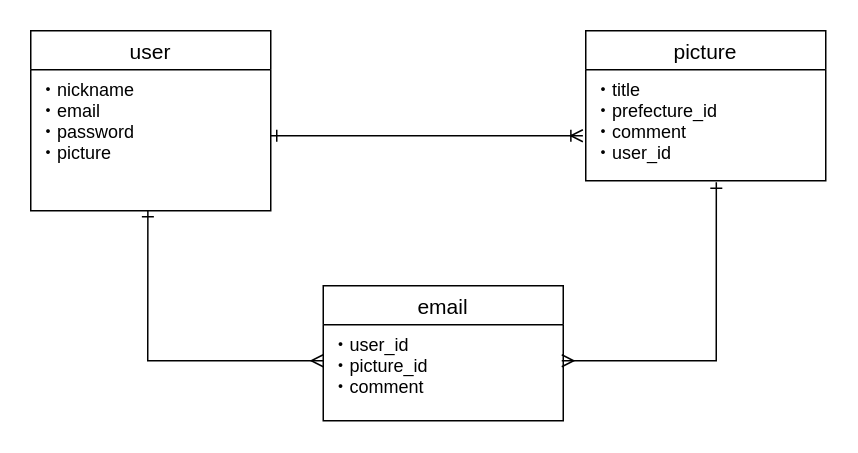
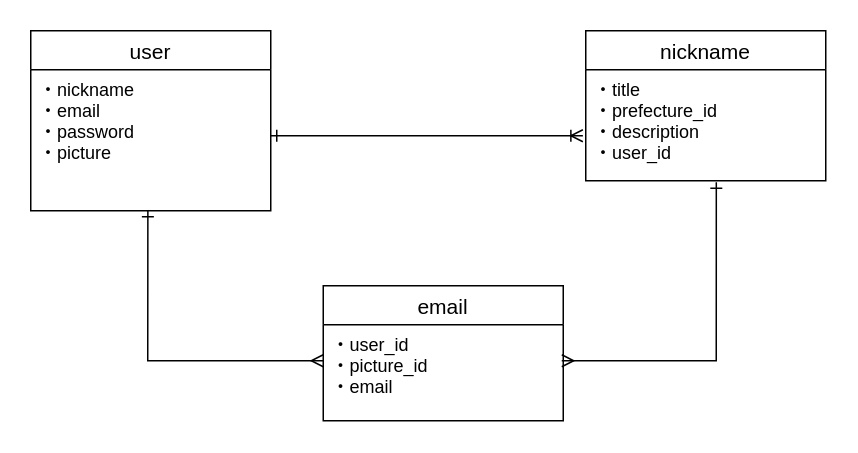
  <mxCell id="0" />
  <mxCell id="1" parent="0" />
  <mxCell id="2" value="user" style="swimlane;fontStyle=0;childLayout=stackLayout;horizontal=1;startSize=26;horizontalStack=0;resizeParent=1;resizeParentMax=0;resizeLast=0;collapsible=1;marginBottom=0;align=center;fontSize=14;" vertex="1" parent="1"><mxGeometry x="20" y="20" width="160" height="120" as="geometry" /></mxCell>
  <mxCell id="3" value="・nickname&#10;・email&#10;・password&#10;・picture" style="text;strokeColor=none;fillColor=none;spacingLeft=4;spacingRight=4;overflow=hidden;rotatable=0;points=[[0,0.5],[1,0.5]];portConstraint=eastwest;fontSize=12;" vertex="1" parent="2"><mxGeometry y="26" width="160" height="94" as="geometry" /></mxCell>
- <mxCell id="4" value="picture" style="swimlane;fontStyle=0;childLayout=stackLayout;horizontal=1;startSize=26;horizontalStack=0;resizeParent=1;resizeParentMax=0;resizeLast=0;collapsible=1;marginBottom=0;align=center;fontSize=14;" vertex="1" parent="1"><mxGeometry x="390" y="20" width="160" height="100" as="geometry" /></mxCell>
- <mxCell id="5" value="・title&#10;・prefecture_id&#10;・comment&#10;・user_id" style="text;strokeColor=none;fillColor=none;spacingLeft=4;spacingRight=4;overflow=hidden;rotatable=0;points=[[0,0.5],[1,0.5]];portConstraint=eastwest;fontSize=12;" vertex="1" parent="4"><mxGeometry y="26" width="160" height="74" as="geometry" /></mxCell>
+ <mxCell id="4" value="nickname" style="swimlane;fontStyle=0;childLayout=stackLayout;horizontal=1;startSize=26;horizontalStack=0;resizeParent=1;resizeParentMax=0;resizeLast=0;collapsible=1;marginBottom=0;align=center;fontSize=14;" vertex="1" parent="1"><mxGeometry x="390" y="20" width="160" height="100" as="geometry" /></mxCell>
+ <mxCell id="5" value="・title&#10;・prefecture_id&#10;・description&#10;・user_id" style="text;strokeColor=none;fillColor=none;spacingLeft=4;spacingRight=4;overflow=hidden;rotatable=0;points=[[0,0.5],[1,0.5]];portConstraint=eastwest;fontSize=12;" vertex="1" parent="4"><mxGeometry y="26" width="160" height="74" as="geometry" /></mxCell>
  <mxCell id="6" value="email" style="swimlane;fontStyle=0;childLayout=stackLayout;horizontal=1;startSize=26;horizontalStack=0;resizeParent=1;resizeParentMax=0;resizeLast=0;collapsible=1;marginBottom=0;align=center;fontSize=14;" vertex="1" parent="1"><mxGeometry x="215" y="190" width="160" height="90" as="geometry" /></mxCell>
- <mxCell id="7" value="・user_id&#10;・picture_id&#10;・comment" style="text;strokeColor=none;fillColor=none;spacingLeft=4;spacingRight=4;overflow=hidden;rotatable=0;points=[[0,0.5],[1,0.5]];portConstraint=eastwest;fontSize=12;" vertex="1" parent="6"><mxGeometry y="26" width="160" height="64" as="geometry" /></mxCell>
+ <mxCell id="7" value="・user_id&#10;・picture_id&#10;・email" style="text;strokeColor=none;fillColor=none;spacingLeft=4;spacingRight=4;overflow=hidden;rotatable=0;points=[[0,0.5],[1,0.5]];portConstraint=eastwest;fontSize=12;" vertex="1" parent="6"><mxGeometry y="26" width="160" height="64" as="geometry" /></mxCell>
  <mxCell id="8" value="" style="edgeStyle=entityRelationEdgeStyle;fontSize=12;html=1;endArrow=ERoneToMany;entryX=-0.012;entryY=0.595;entryDx=0;entryDy=0;entryPerimeter=0;startArrow=ERone;startFill=0;" edge="1" parent="1" target="5"><mxGeometry width="100" height="100" relative="1" as="geometry"><mxPoint x="180" y="90" as="sourcePoint" /><mxPoint x="280" y="-10" as="targetPoint" /></mxGeometry></mxCell>
  <mxCell id="9" value="" style="endArrow=ERmany;html=1;rounded=0;exitX=0.488;exitY=1;exitDx=0;exitDy=0;exitPerimeter=0;endFill=0;startArrow=ERone;startFill=0;" edge="1" parent="1" source="3"><mxGeometry relative="1" as="geometry"><mxPoint x="55" y="240" as="sourcePoint" /><mxPoint x="215" y="240" as="targetPoint" /><Array as="points"><mxPoint x="98" y="240" /></Array></mxGeometry></mxCell>
  <mxCell id="10" value="" style="endArrow=ERone;html=1;rounded=0;entryX=0.544;entryY=1.014;entryDx=0;entryDy=0;entryPerimeter=0;startArrow=ERmany;startFill=0;endFill=0;" edge="1" parent="1" target="5"><mxGeometry relative="1" as="geometry"><mxPoint x="374" y="240" as="sourcePoint" /><mxPoint x="450" y="160" as="targetPoint" /><Array as="points"><mxPoint x="477" y="240" /></Array></mxGeometry></mxCell>
